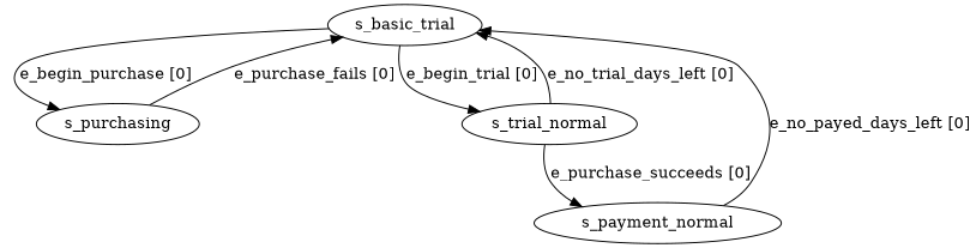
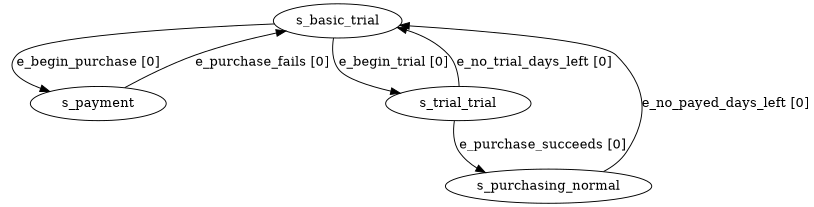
  digraph {
    n1 [label=s_basic_trial]
-   s_purchasing
-   s_trial_normal
-   s_payment_normal
+   s_purchasing [label=s_payment]
+   s_trial_normal [label=s_trial_trial]
+   s_payment_normal [label=s_purchasing_normal]
    n1 -> s_purchasing [label="e_begin_purchase [0]"]
    n1 -> s_trial_normal [label="e_begin_trial [0]"]
    s_purchasing -> n1 [label="e_purchase_fails [0]"]
    s_trial_normal -> n1 [label="e_no_trial_days_left [0]"]
    s_trial_normal -> s_payment_normal [label="e_purchase_succeeds [0]"]
    s_payment_normal -> n1 [label="e_no_payed_days_left [0]"]
  }
